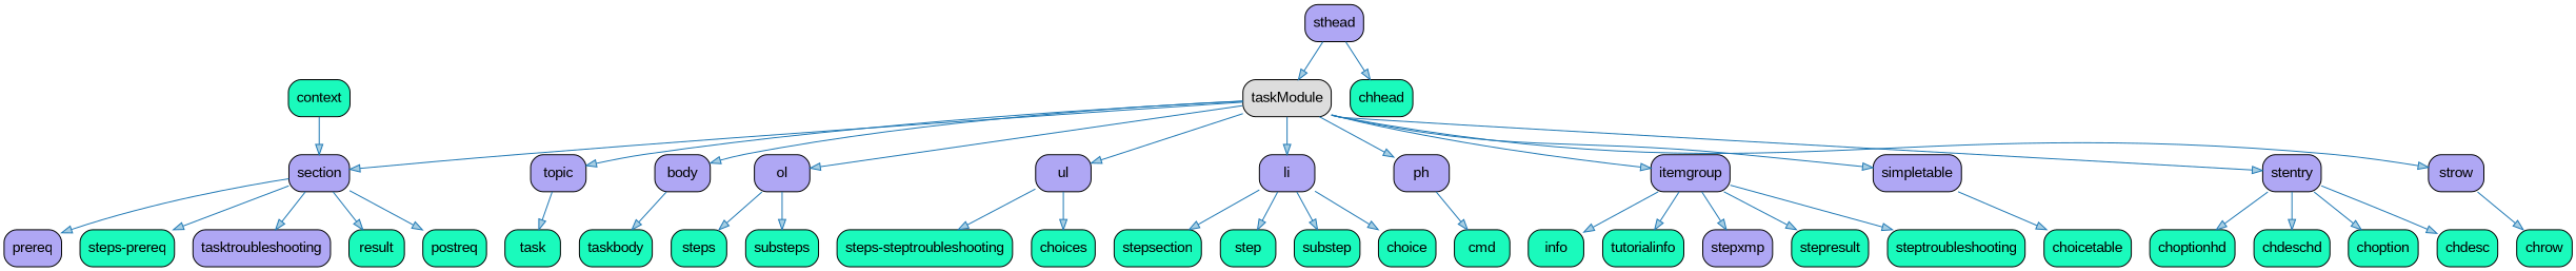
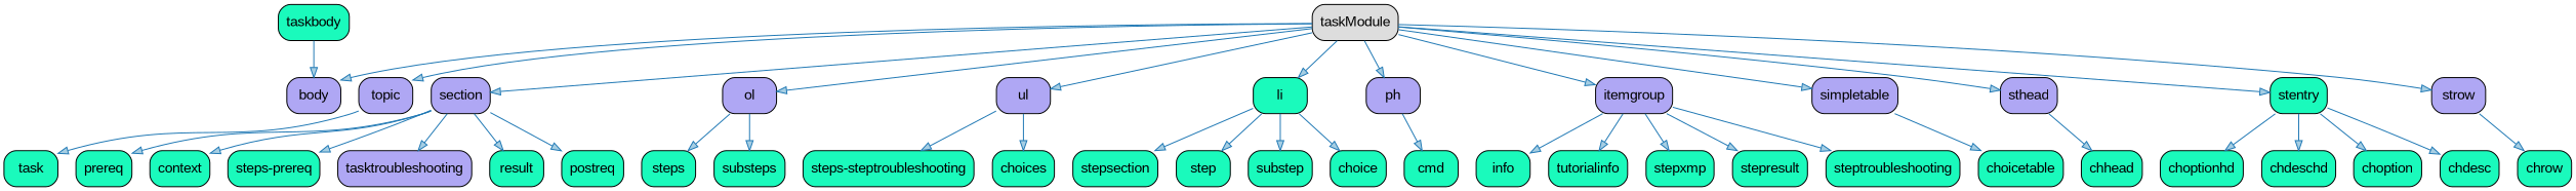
  strict digraph {
    node [fillcolor="#1AFABC" fontname=Arial shape=Mrecord style=filled]
    edge [color="#1f78b4" fillcolor="#a6cee3"]
    n1 [fillcolor="#DDDDDD" label=taskModule]
    n2 [fillcolor="#AFA7F4" label=topic]
    n3 [fillcolor="#AFA7F4" label=body]
    n4 [fillcolor="#AFA7F4" label=section]
    n5 [fillcolor="#AFA7F4" label=ol]
    n6 [fillcolor="#AFA7F4" label=ul]
-   n7 [fillcolor="#AFA7F4" label=li]
+   n7 [label=li]
    n8 [fillcolor="#AFA7F4" label=ph]
    n9 [fillcolor="#AFA7F4" label=itemgroup]
    n10 [fillcolor="#AFA7F4" label=simpletable]
    n11 [fillcolor="#AFA7F4" label=sthead]
-   n12 [fillcolor="#AFA7F4" label=stentry]
+   n12 [label=stentry]
    n13 [fillcolor="#AFA7F4" label=strow]
    n14 [label=task]
    n15 [label=taskbody]
-   n16 [fillcolor="#AFA7F4" label=prereq]
+   n16 [label=prereq]
    n17 [label=context]
    n18 [label="steps-prereq"]
    n19 [fillcolor="#AFA7F4" label=tasktroubleshooting]
    n20 [label=result]
    n21 [label=postreq]
    n22 [label=steps]
    n23 [label=substeps]
    n24 [label="steps-steptroubleshooting"]
    n25 [label=choices]
    n26 [label=stepsection]
    n27 [label=step]
    n28 [label=substep]
    n29 [label=choice]
    n30 [label=cmd]
    n31 [label=info]
    n32 [label=tutorialinfo]
-   n33 [fillcolor="#AFA7F4" label=stepxmp]
+   n33 [label=stepxmp]
    n34 [label=stepresult]
    n35 [label=steptroubleshooting]
    n36 [label=choicetable]
    n37 [label=chhead]
    n38 [label=choptionhd]
    n39 [label=chdeschd]
    n40 [label=choption]
    n41 [label=chdesc]
    n42 [label=chrow]
    n1 -> n2
    n1 -> n3
    n1 -> n4
    n1 -> n5
    n1 -> n6
    n1 -> n7
    n1 -> n8
    n1 -> n9
    n1 -> n10
-   n11 -> n1
+   n1 -> n11
    n1 -> n12
    n1 -> n13
    n2 -> n14
-   n3 -> n15
+   n15 -> n3
    n4 -> n16
-   n17 -> n4
+   n4 -> n17
    n4 -> n18
    n4 -> n19
    n4 -> n20
    n4 -> n21
    n5 -> n22
    n5 -> n23
    n6 -> n24
    n6 -> n25
    n7 -> n26
    n7 -> n27
    n7 -> n28
    n7 -> n29
    n8 -> n30
    n9 -> n31
    n9 -> n32
    n9 -> n33
    n9 -> n34
    n9 -> n35
    n10 -> n36
    n11 -> n37
    n12 -> n38
    n12 -> n39
    n12 -> n40
    n12 -> n41
    n13 -> n42
  }
